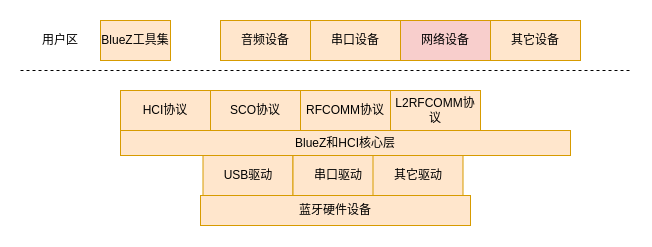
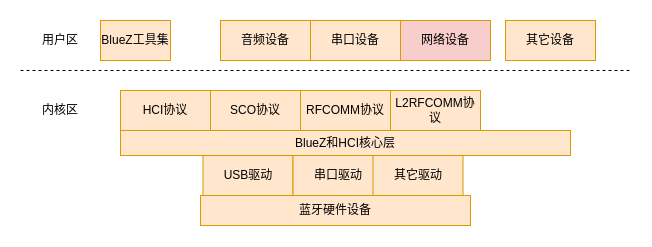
  <mxCell id="0" />
  <mxCell id="1" parent="0" />
  <mxCell id="2" value="BlueZ工具集" style="rounded=0;whiteSpace=wrap;html=1;fillColor=#ffe6cc;strokeColor=#d79b00;" vertex="1" parent="1"><mxGeometry x="100" y="20" width="70" height="40" as="geometry" /></mxCell>
  <mxCell id="3" value="音频设备" style="rounded=0;whiteSpace=wrap;html=1;fillColor=#ffe6cc;strokeColor=#d79b00;" vertex="1" parent="1"><mxGeometry x="220" y="20" width="90" height="40" as="geometry" /></mxCell>
  <mxCell id="4" value="串口设备" style="rounded=0;whiteSpace=wrap;html=1;fillColor=#ffe6cc;strokeColor=#d79b00;" vertex="1" parent="1"><mxGeometry x="310" y="20" width="90" height="40" as="geometry" /></mxCell>
  <mxCell id="5" value="网络设备" style="rounded=0;whiteSpace=wrap;html=1;fillColor=#f8cecc;strokeColor=#d79b00;" vertex="1" parent="1"><mxGeometry x="400" y="20" width="90" height="40" as="geometry" /></mxCell>
- <mxCell id="6" value="其它设备" style="rounded=0;whiteSpace=wrap;html=1;fillColor=#ffe6cc;strokeColor=#d79b00;" vertex="1" parent="1"><mxGeometry x="490" y="20" width="90" height="40" as="geometry" /></mxCell>
+ <mxCell id="6" value="其它设备" style="rounded=0;whiteSpace=wrap;html=1;fillColor=#ffe6cc;strokeColor=#d79b00;" vertex="1" parent="1"><mxGeometry x="505" y="20" width="90" height="40" as="geometry" /></mxCell>
  <mxCell id="7" value="用户区" style="text;html=1;strokeColor=none;fillColor=none;align=center;verticalAlign=middle;whiteSpace=wrap;rounded=0;" vertex="1" parent="1"><mxGeometry x="30" y="25" width="60" height="30" as="geometry" /></mxCell>
  <mxCell id="8" value="" style="endArrow=none;dashed=1;html=1;rounded=0;" edge="1" parent="1"><mxGeometry width="50" height="50" relative="1" as="geometry"><mxPoint x="20" y="70" as="sourcePoint" /><mxPoint x="630" y="70" as="targetPoint" /></mxGeometry></mxCell>
+ <mxCell id="9" value="内核区" style="text;html=1;strokeColor=none;fillColor=none;align=center;verticalAlign=middle;whiteSpace=wrap;rounded=0;" vertex="1" parent="1"><mxGeometry x="30" y="95" width="60" height="30" as="geometry" /></mxCell>
  <mxCell id="10" value="HCI协议" style="rounded=0;whiteSpace=wrap;html=1;fillColor=#ffe6cc;strokeColor=#d79b00;" vertex="1" parent="1"><mxGeometry x="120" y="90" width="90" height="40" as="geometry" /></mxCell>
  <mxCell id="11" value="SCO协议" style="rounded=0;whiteSpace=wrap;html=1;fillColor=#ffe6cc;strokeColor=#d79b00;" vertex="1" parent="1"><mxGeometry x="210" y="90" width="90" height="40" as="geometry" /></mxCell>
  <mxCell id="12" value="RFCOMM协议" style="rounded=0;whiteSpace=wrap;html=1;fillColor=#ffe6cc;strokeColor=#d79b00;" vertex="1" parent="1"><mxGeometry x="300" y="90" width="90" height="40" as="geometry" /></mxCell>
  <mxCell id="13" value="L2RFCOMM协议" style="rounded=0;whiteSpace=wrap;html=1;fillColor=#ffe6cc;strokeColor=#d79b00;" vertex="1" parent="1"><mxGeometry x="390" y="90" width="90" height="40" as="geometry" /></mxCell>
  <mxCell id="14" value="BlueZ和HCI核心层" style="rounded=0;whiteSpace=wrap;html=1;fillColor=#ffe6cc;strokeColor=#d79b00;" vertex="1" parent="1"><mxGeometry x="120" y="130" width="450" height="25" as="geometry" /></mxCell>
  <mxCell id="15" value="USB驱动" style="rounded=0;whiteSpace=wrap;html=1;fillColor=#ffe6cc;strokeColor=#d79b00;" vertex="1" parent="1"><mxGeometry x="202.5" y="155" width="90" height="40" as="geometry" /></mxCell>
  <mxCell id="16" value="串口驱动" style="rounded=0;whiteSpace=wrap;html=1;fillColor=#ffe6cc;strokeColor=#d79b00;" vertex="1" parent="1"><mxGeometry x="292.5" y="155" width="90" height="40" as="geometry" /></mxCell>
  <mxCell id="17" value="其它驱动" style="rounded=0;whiteSpace=wrap;html=1;fillColor=#ffe6cc;strokeColor=#d79b00;" vertex="1" parent="1"><mxGeometry x="372.5" y="155" width="90" height="40" as="geometry" /></mxCell>
  <mxCell id="18" value="蓝牙硬件设备" style="rounded=0;whiteSpace=wrap;html=1;fillColor=#ffe6cc;strokeColor=#d79b00;" vertex="1" parent="1"><mxGeometry x="200" y="195" width="270" height="30" as="geometry" /></mxCell>
